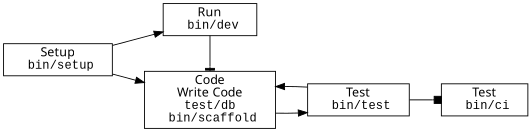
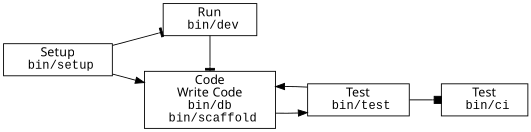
  digraph {
    compound=true
    nodesep=0.55
    rankdir=LR
    node [fontname=avenir shape=box]
    edge [arrowhead=normal]
    n1 [label=<     <FONT face="avenir">Run</FONT>     <br/>     <FONT face="Courier New">bin/dev</FONT>   >]
-   n2 [label=<     <FONT face="avenir">Code</FONT>     <br/>     <FONT face="Baskerville">Write Code</FONT>     <br/>     <FONT face="Courier New">test/db</FONT>     <br/>     <FONT face="Courier New">bin/scaffold</FONT>   >]
+   n2 [label=<     <FONT face="avenir">Code</FONT>     <br/>     <FONT face="Baskerville">Write Code</FONT>     <br/>     <FONT face="Courier New">bin/db</FONT>     <br/>     <FONT face="Courier New">bin/scaffold</FONT>   >]
    n3 [label=<     <FONT face="avenir">Test</FONT>     <br/>     <FONT face="Courier New">bin/test</FONT>   >]
    n4 [label=<     <FONT face="avenir">Setup</FONT>     <br/>     <FONT face="Courier New">bin/setup</FONT>   >]
    n5 [label=<     <FONT face="avenir">Test</FONT>     <br/>     <FONT face="Courier New">bin/ci</FONT>   >]
    subgraph sub_1 {
      rank=same
      n1
      n2
    }
    n1 -> n2 [arrowhead=tee]
    n2 -> n3
    n3 -> n2
    n3 -> n5 [arrowhead=box]
-   n4 -> n1
+   n4 -> n1 [arrowhead=tee]
    n4 -> n2
  }
